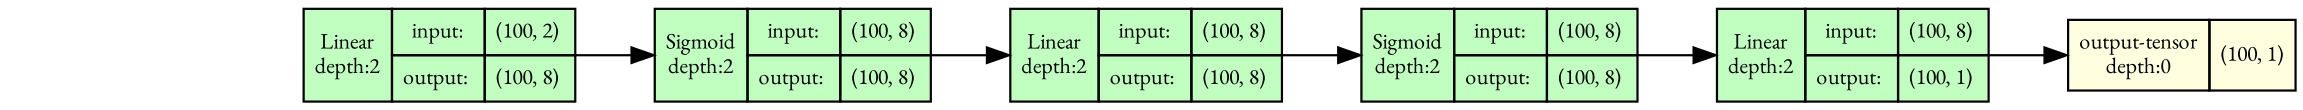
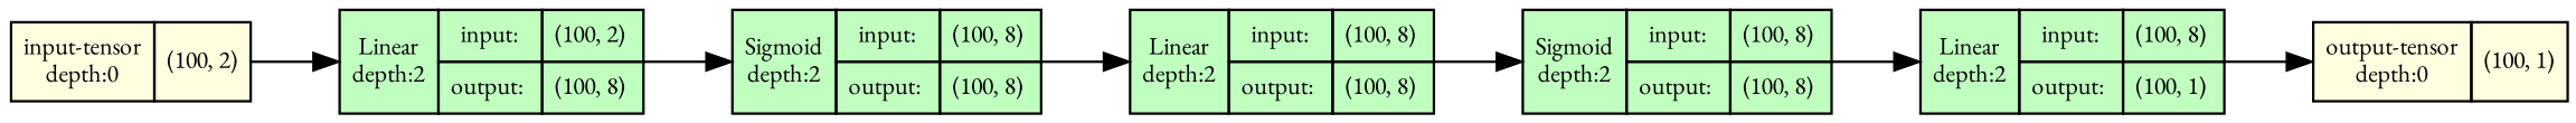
  strict digraph {
    ordering=in
    rankdir=LR
    fontname="EB Garamond"
    node [align=left fillcolor=darkseagreen1 fontname="EB Garamond" fontsize=10 margin=0 ranksep=0.1 shape=plaintext style=filled]
    edge [fontsize=10 fontname="EB Garamond"]
+   n1 [fillcolor=lightyellow height=0.2 label=<                     <TABLE BORDER="0" CELLBORDER="1"                     CELLSPACING="0" CELLPADDING="4">                         <TR><TD>input-tensor<BR/>depth:0</TD><TD>(100, 2)</TD></TR>                     </TABLE>>]
    n2 [height=0.2 label=<                     <TABLE BORDER="0" CELLBORDER="1"                     CELLSPACING="0" CELLPADDING="4">                     <TR>                         <TD ROWSPAN="2">Linear<BR/>depth:2</TD>                         <TD COLSPAN="2">input:</TD>                         <TD COLSPAN="2">(100, 2) </TD>                     </TR>                     <TR>                         <TD COLSPAN="2">output: </TD>                         <TD COLSPAN="2">(100, 8) </TD>                     </TR>                     </TABLE>>]
    n3 [height=0.2 label=<                     <TABLE BORDER="0" CELLBORDER="1"                     CELLSPACING="0" CELLPADDING="4">                     <TR>                         <TD ROWSPAN="2">Sigmoid<BR/>depth:2</TD>                         <TD COLSPAN="2">input:</TD>                         <TD COLSPAN="2">(100, 8) </TD>                     </TR>                     <TR>                         <TD COLSPAN="2">output: </TD>                         <TD COLSPAN="2">(100, 8) </TD>                     </TR>                     </TABLE>>]
    n4 [height=0.2 label=<                     <TABLE BORDER="0" CELLBORDER="1"                     CELLSPACING="0" CELLPADDING="4">                     <TR>                         <TD ROWSPAN="2">Linear<BR/>depth:2</TD>                         <TD COLSPAN="2">input:</TD>                         <TD COLSPAN="2">(100, 8) </TD>                     </TR>                     <TR>                         <TD COLSPAN="2">output: </TD>                         <TD COLSPAN="2">(100, 8) </TD>                     </TR>                     </TABLE>>]
    n5 [height=0.2 label=<                     <TABLE BORDER="0" CELLBORDER="1"                     CELLSPACING="0" CELLPADDING="4">                     <TR>                         <TD ROWSPAN="2">Sigmoid<BR/>depth:2</TD>                         <TD COLSPAN="2">input:</TD>                         <TD COLSPAN="2">(100, 8) </TD>                     </TR>                     <TR>                         <TD COLSPAN="2">output: </TD>                         <TD COLSPAN="2">(100, 8) </TD>                     </TR>                     </TABLE>>]
    n6 [height=0.2 label=<                     <TABLE BORDER="0" CELLBORDER="1"                     CELLSPACING="0" CELLPADDING="4">                     <TR>                         <TD ROWSPAN="2">Linear<BR/>depth:2</TD>                         <TD COLSPAN="2">input:</TD>                         <TD COLSPAN="2">(100, 8) </TD>                     </TR>                     <TR>                         <TD COLSPAN="2">output: </TD>                         <TD COLSPAN="2">(100, 1) </TD>                     </TR>                     </TABLE>>]
    n7 [fillcolor=lightyellow height=0.2 label=<                     <TABLE BORDER="0" CELLBORDER="1"                     CELLSPACING="0" CELLPADDING="4">                         <TR><TD>output-tensor<BR/>depth:0</TD><TD>(100, 1)</TD></TR>                     </TABLE>>]
+   n1 -> n2
    n2 -> n3
    n3 -> n4
    n4 -> n5
    n5 -> n6
    n6 -> n7
  }
